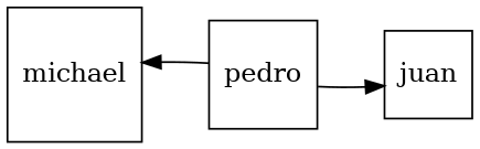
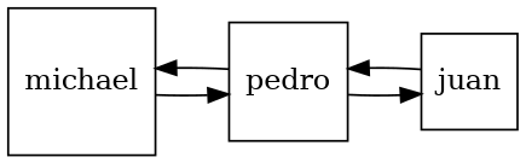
  digraph {
    rankdir=LR
    node [shape=square]
    n1 [label=michael]
    n2 [label=pedro]
    n3 [label=juan]
+   n1 -> n2
    n2 -> n1
    n2 -> n3
+   n3 -> n2
  }
